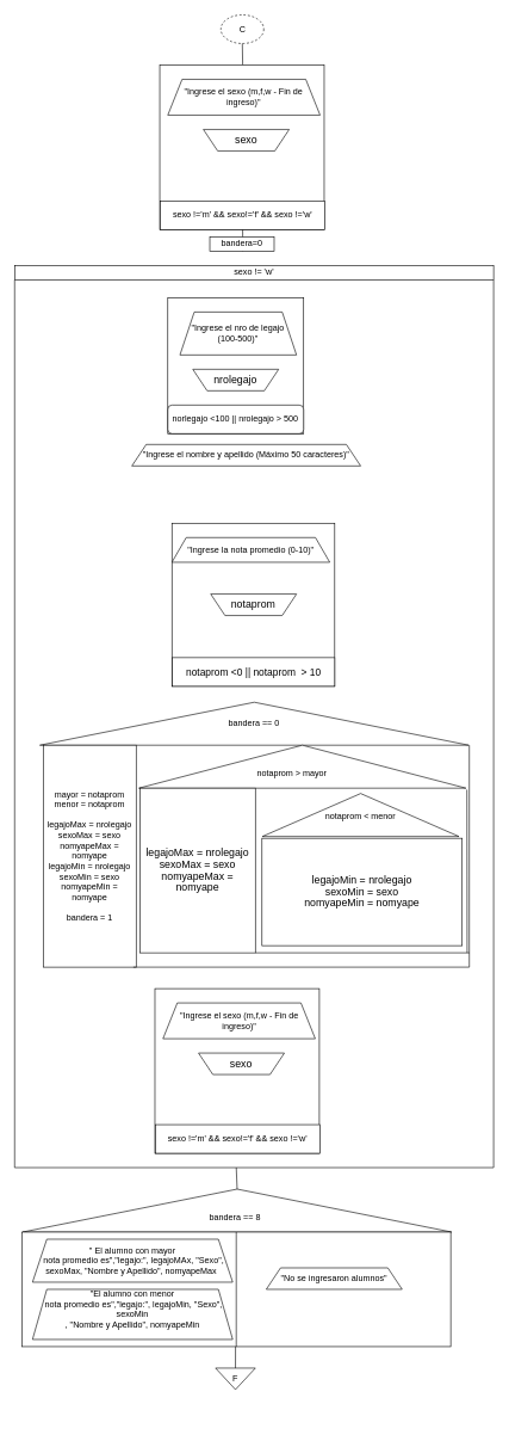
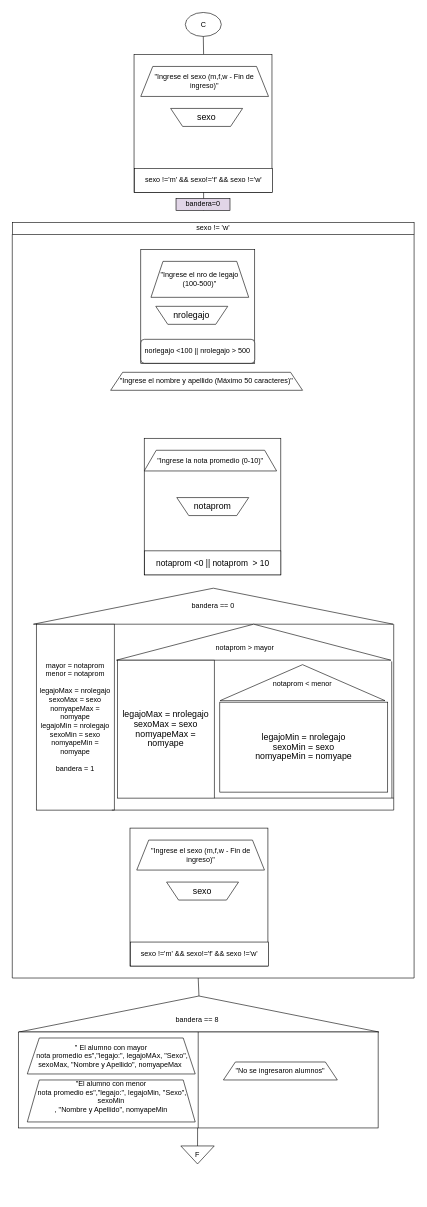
  <mxCell id="0" />
  <mxCell id="1" parent="0" />
- <mxCell id="2" value="&lt;font style=&quot;vertical-align: inherit&quot;&gt;&lt;font style=&quot;vertical-align: inherit&quot;&gt;C&lt;/font&gt;&lt;/font&gt;" style="ellipse;whiteSpace=wrap;html=1;dashed=1;" vertex="1" parent="1"><mxGeometry x="308.5" width="60" height="40" as="geometry" y="20" /></mxCell>
+ <mxCell id="2" value="&lt;font style=&quot;vertical-align: inherit&quot;&gt;&lt;font style=&quot;vertical-align: inherit&quot;&gt;C&lt;/font&gt;&lt;/font&gt;" style="ellipse;whiteSpace=wrap;html=1;" vertex="1" parent="1"><mxGeometry x="308.5" width="60" height="40" as="geometry" y="20" /></mxCell>
  <mxCell id="3" value="" style="whiteSpace=wrap;html=1;aspect=fixed;" vertex="1" parent="1"><mxGeometry x="234.25" y="415" width="190" height="190" as="geometry" /></mxCell>
  <mxCell id="4" value="&lt;font style=&quot;vertical-align: inherit&quot;&gt;&lt;font style=&quot;vertical-align: inherit&quot;&gt;norlegajo &amp;lt;100 || nrolegajo &amp;gt; 500&lt;/font&gt;&lt;/font&gt;" style="whiteSpace=wrap;html=1;rounded=1;" vertex="1" parent="1"><mxGeometry x="234.25" y="565" width="190" height="40" as="geometry" /></mxCell>
  <mxCell id="5" value="&lt;font style=&quot;vertical-align: inherit&quot;&gt;&lt;font style=&quot;vertical-align: inherit&quot;&gt;&quot;Ingrese el nro de legajo (100-500)&quot;&lt;/font&gt;&lt;/font&gt;" style="shape=trapezoid;perimeter=trapezoidPerimeter;whiteSpace=wrap;html=1;fixedSize=1;" vertex="1" parent="1"><mxGeometry x="251.25" y="435" width="163" height="60" as="geometry" /></mxCell>
- <mxCell id="6" value="&lt;span style=&quot;font-size: 11.0pt ; line-height: 107% ; font-family: &amp;#34;calibri&amp;#34; , sans-serif&quot;&gt;&lt;font style=&quot;vertical-align: inherit&quot;&gt;&lt;font style=&quot;vertical-align: inherit&quot;&gt;nrolegajo&lt;/font&gt;&lt;/font&gt;&lt;/span&gt;" style="shape=trapezoid;perimeter=trapezoidPerimeter;whiteSpace=wrap;html=1;fixedSize=1;direction=west;" vertex="1" parent="1"><mxGeometry x="269.25" y="515" width="120" height="30" as="geometry" /></mxCell>
+ <mxCell id="6" value="&lt;span style=&quot;font-size: 11.0pt ; line-height: 107% ; font-family: &amp;#34;calibri&amp;#34; , sans-serif&quot;&gt;&lt;font style=&quot;vertical-align: inherit&quot;&gt;&lt;font style=&quot;vertical-align: inherit&quot;&gt;nrolegajo&lt;/font&gt;&lt;/font&gt;&lt;/span&gt;" style="shape=trapezoid;perimeter=trapezoidPerimeter;whiteSpace=wrap;html=1;fixedSize=1;direction=west;" vertex="1" parent="1"><mxGeometry x="259.25" y="510" width="120" height="30" as="geometry" /></mxCell>
  <mxCell id="7" value="" style="endArrow=none;html=1;entryX=0.5;entryY=1;entryDx=0;entryDy=0;" edge="1" parent="1" target="2"><mxGeometry width="50" height="50" relative="1" as="geometry"><mxPoint x="339" y="90" as="sourcePoint" /><mxPoint x="370" y="220" as="targetPoint" /></mxGeometry></mxCell>
  <mxCell id="8" value="" style="whiteSpace=wrap;html=1;aspect=fixed;" vertex="1" parent="1"><mxGeometry x="223" y="90" width="230" height="230" as="geometry" /></mxCell>
  <mxCell id="9" value="sexo !='m' &amp;amp;&amp;amp; sexo!='f' &amp;amp;&amp;amp; sexo !='w'" style="rounded=0;whiteSpace=wrap;html=1;" vertex="1" parent="1"><mxGeometry x="224" y="280" width="230" height="40" as="geometry" /></mxCell>
  <mxCell id="10" value="&lt;font style=&quot;vertical-align: inherit&quot;&gt;&lt;font style=&quot;vertical-align: inherit&quot;&gt;&quot;Ingrese el sexo (m,f,w - Fin de ingreso)&quot;&lt;/font&gt;&lt;/font&gt;" style="shape=trapezoid;perimeter=trapezoidPerimeter;whiteSpace=wrap;html=1;fixedSize=1;" vertex="1" parent="1"><mxGeometry x="234.25" y="110" width="213" height="50" as="geometry" /></mxCell>
  <mxCell id="11" value="&lt;span style=&quot;font-size: 11.0pt ; line-height: 107% ; font-family: &amp;#34;calibri&amp;#34; , sans-serif&quot;&gt;&lt;font style=&quot;vertical-align: inherit&quot;&gt;&lt;font style=&quot;vertical-align: inherit&quot;&gt;sexo&lt;/font&gt;&lt;/font&gt;&lt;/span&gt;" style="shape=trapezoid;perimeter=trapezoidPerimeter;whiteSpace=wrap;html=1;fixedSize=1;direction=west;" vertex="1" parent="1"><mxGeometry x="284" y="180" width="120" height="30" as="geometry" /></mxCell>
  <mxCell id="12" value="&lt;font style=&quot;vertical-align: inherit&quot;&gt;&lt;font style=&quot;vertical-align: inherit&quot;&gt;&quot;Ingrese el nombre y apellido (Máximo 50 caracteres)&quot;&lt;/font&gt;&lt;/font&gt;" style="shape=trapezoid;perimeter=trapezoidPerimeter;whiteSpace=wrap;html=1;fixedSize=1;" vertex="1" parent="1"><mxGeometry x="184" y="620" width="320" height="30" as="geometry" /></mxCell>
  <mxCell id="13" value="" style="endArrow=none;html=1;entryX=0.5;entryY=1;entryDx=0;entryDy=0;" edge="1" parent="1" target="9"><mxGeometry width="50" height="50" relative="1" as="geometry"><mxPoint x="339" y="350" as="sourcePoint" /><mxPoint x="370" y="640" as="targetPoint" /></mxGeometry></mxCell>
  <mxCell id="14" value="" style="whiteSpace=wrap;html=1;aspect=fixed;" vertex="1" parent="1"><mxGeometry x="240" y="730" width="227.75" height="227.75" as="geometry" /></mxCell>
  <mxCell id="15" value="&lt;font style=&quot;vertical-align: inherit ; font-size: 14px&quot;&gt;&lt;font style=&quot;vertical-align: inherit ; font-size: 14px&quot;&gt;&lt;span style=&quot;line-height: 107% ; font-family: &amp;#34;calibri&amp;#34; , sans-serif&quot;&gt;notaprom&lt;/span&gt;&amp;nbsp;&amp;lt;0 ||&amp;nbsp;&lt;span style=&quot;line-height: 107% ; font-family: &amp;#34;calibri&amp;#34; , sans-serif&quot;&gt;notaprom&amp;nbsp;&lt;/span&gt;&amp;nbsp;&amp;gt; 10&lt;/font&gt;&lt;/font&gt;" style="rounded=0;whiteSpace=wrap;html=1;" vertex="1" parent="1"><mxGeometry x="240.75" y="917.75" width="227" height="40" as="geometry" /></mxCell>
  <mxCell id="16" value="&lt;font style=&quot;vertical-align: inherit&quot;&gt;&lt;font style=&quot;vertical-align: inherit&quot;&gt;&quot;Ingrese la nota promedio (0-10)&quot;&lt;/font&gt;&lt;/font&gt;" style="shape=trapezoid;perimeter=trapezoidPerimeter;whiteSpace=wrap;html=1;fixedSize=1;" vertex="1" parent="1"><mxGeometry x="240" y="750" width="220.75" height="34.5" as="geometry" /></mxCell>
  <mxCell id="17" value="&lt;span style=&quot;font-size: 11.0pt ; line-height: 107% ; font-family: &amp;#34;calibri&amp;#34; , sans-serif&quot;&gt;notaprom&lt;/span&gt;" style="shape=trapezoid;perimeter=trapezoidPerimeter;whiteSpace=wrap;html=1;fixedSize=1;direction=west;" vertex="1" parent="1"><mxGeometry x="294.25" y="828.88" width="120" height="30" as="geometry" /></mxCell>
  <mxCell id="18" value="sexo != 'w'" style="rounded=0;whiteSpace=wrap;html=1;" vertex="1" parent="1"><mxGeometry x="20" y="370" width="670" height="20" as="geometry" /></mxCell>
  <mxCell id="19" value="" style="triangle;whiteSpace=wrap;html=1;rotation=-90;" vertex="1" parent="1"><mxGeometry x="325.25" y="710" width="60" height="600" as="geometry" /></mxCell>
- <mxCell id="20" value="bandera=0" style="rounded=0;whiteSpace=wrap;html=1;" vertex="1" parent="1"><mxGeometry x="293" y="330" width="90" height="20" as="geometry" /></mxCell>
+ <mxCell id="20" value="bandera=0" style="rounded=0;whiteSpace=wrap;html=1;fillColor=#e1d5e7;" vertex="1" parent="1"><mxGeometry x="293" y="330" width="90" height="20" as="geometry" /></mxCell>
  <mxCell id="21" value="bandera == 0" style="text;html=1;strokeColor=none;fillColor=none;align=center;verticalAlign=middle;whiteSpace=wrap;rounded=0;" vertex="1" parent="1"><mxGeometry x="297.25" y="1000" width="116" height="20" as="geometry" /></mxCell>
  <mxCell id="22" value="mayor = notaprom&lt;br&gt;menor = notaprom&lt;br&gt;&lt;font style=&quot;font-size: 12px&quot;&gt;&lt;span style=&quot;font-family: &amp;#34;calibri&amp;#34; , sans-serif&quot;&gt;&lt;br&gt;legajoMax = nrolegajo&lt;/span&gt;&lt;br style=&quot;font-family: &amp;#34;calibri&amp;#34; , sans-serif&quot;&gt;&lt;span style=&quot;font-family: &amp;#34;calibri&amp;#34; , sans-serif&quot;&gt;sexoMax = sexo&lt;/span&gt;&lt;br style=&quot;font-family: &amp;#34;calibri&amp;#34; , sans-serif&quot;&gt;&lt;span style=&quot;font-family: &amp;#34;calibri&amp;#34; , sans-serif&quot;&gt;nomyapeMax = nomyape&lt;/span&gt;&lt;/font&gt;&lt;br&gt;&lt;font style=&quot;font-size: 12px&quot;&gt;&lt;span style=&quot;font-family: &amp;#34;calibri&amp;#34; , sans-serif&quot;&gt;legajoMin = nrolegajo&lt;/span&gt;&lt;br style=&quot;font-family: &amp;#34;calibri&amp;#34; , sans-serif&quot;&gt;&lt;span style=&quot;font-family: &amp;#34;calibri&amp;#34; , sans-serif&quot;&gt;sexoMin = sexo&lt;/span&gt;&lt;br style=&quot;font-family: &amp;#34;calibri&amp;#34; , sans-serif&quot;&gt;&lt;span style=&quot;font-family: &amp;#34;calibri&amp;#34; , sans-serif&quot;&gt;nomyapeMin = nomyape&lt;/span&gt;&lt;/font&gt;&lt;br&gt;&lt;br&gt;bandera = 1" style="rounded=0;whiteSpace=wrap;html=1;" vertex="1" parent="1"><mxGeometry x="60" y="1040" width="130" height="310" as="geometry" /></mxCell>
  <mxCell id="23" value="" style="triangle;whiteSpace=wrap;html=1;rotation=-90;" vertex="1" parent="1"><mxGeometry x="392.5" y="841.25" width="60" height="457.5" as="geometry" /></mxCell>
  <mxCell id="24" value="notaprom &amp;gt; mayor" style="text;html=1;strokeColor=none;fillColor=none;align=center;verticalAlign=middle;whiteSpace=wrap;rounded=0;" vertex="1" parent="1"><mxGeometry x="350" y="1070" width="116" height="20" as="geometry" /></mxCell>
  <mxCell id="25" value="&lt;span lang=&quot;EN-US&quot; style=&quot;font-size: 11.0pt ; line-height: 107% ; font-family: &amp;#34;calibri&amp;#34; , sans-serif&quot;&gt;legajoMax = nrolegajo&lt;br&gt;sexoMax = sexo&lt;br&gt;nomyapeMax = nomyape&lt;br&gt;&lt;/span&gt;" style="rounded=0;whiteSpace=wrap;html=1;" vertex="1" parent="1"><mxGeometry x="195.25" y="1100" width="161.5" height="230" as="geometry" /></mxCell>
  <mxCell id="26" value="" style="triangle;whiteSpace=wrap;html=1;rotation=-90;" vertex="1" parent="1"><mxGeometry x="474" y="1000" width="60" height="275" as="geometry" /></mxCell>
  <mxCell id="27" value="notaprom &amp;lt; menor" style="text;html=1;strokeColor=none;fillColor=none;align=center;verticalAlign=middle;whiteSpace=wrap;rounded=0;" vertex="1" parent="1"><mxGeometry x="446" y="1130" width="116" height="20" as="geometry" /></mxCell>
  <mxCell id="28" value="&lt;span lang=&quot;EN-US&quot; style=&quot;font-size: 11.0pt ; line-height: 107% ; font-family: &amp;#34;calibri&amp;#34; , sans-serif&quot;&gt;legajoMin = nrolegajo&lt;br&gt;sexoMin = sexo&lt;br&gt;nomyapeMin = nomyape&lt;br&gt;&lt;/span&gt;" style="rounded=0;whiteSpace=wrap;html=1;" vertex="1" parent="1"><mxGeometry x="366" y="1170" width="280" height="150" as="geometry" /></mxCell>
  <mxCell id="29" value="" style="endArrow=none;html=1;entryX=-0.033;entryY=1.003;entryDx=0;entryDy=0;entryPerimeter=0;" edge="1" parent="1" target="23"><mxGeometry width="50" height="50" relative="1" as="geometry"><mxPoint x="653" y="1330" as="sourcePoint" /><mxPoint x="496" y="1110" as="targetPoint" /></mxGeometry></mxCell>
  <mxCell id="30" value="" style="endArrow=none;html=1;exitX=1;exitY=1;exitDx=0;exitDy=0;" edge="1" parent="1" source="25"><mxGeometry width="50" height="50" relative="1" as="geometry"><mxPoint x="663" y="1340" as="sourcePoint" /><mxPoint x="656" y="1330" as="targetPoint" /></mxGeometry></mxCell>
  <mxCell id="31" value="" style="endArrow=none;html=1;" edge="1" parent="1"><mxGeometry width="50" height="50" relative="1" as="geometry"><mxPoint x="186" y="1350" as="sourcePoint" /><mxPoint x="656" y="1350" as="targetPoint" /></mxGeometry></mxCell>
  <mxCell id="32" value="" style="endArrow=none;html=1;" edge="1" parent="1"><mxGeometry width="50" height="50" relative="1" as="geometry"><mxPoint x="656" y="1350" as="sourcePoint" /><mxPoint x="656" y="1040" as="targetPoint" /></mxGeometry></mxCell>
  <mxCell id="33" value="" style="endArrow=none;html=1;entryX=0;entryY=1;entryDx=0;entryDy=0;" edge="1" parent="1" target="18"><mxGeometry width="50" height="50" relative="1" as="geometry"><mxPoint x="20" y="1630" as="sourcePoint" /><mxPoint x="380" y="440" as="targetPoint" /></mxGeometry></mxCell>
  <mxCell id="34" value="" style="endArrow=none;html=1;entryX=0;entryY=1;entryDx=0;entryDy=0;" edge="1" parent="1"><mxGeometry width="50" height="50" relative="1" as="geometry"><mxPoint x="690" y="1630" as="sourcePoint" /><mxPoint x="690" y="390" as="targetPoint" /></mxGeometry></mxCell>
  <mxCell id="35" value="" style="whiteSpace=wrap;html=1;aspect=fixed;" vertex="1" parent="1"><mxGeometry x="216.25" y="1380" width="230" height="230" as="geometry" /></mxCell>
  <mxCell id="36" value="sexo !='m' &amp;amp;&amp;amp; sexo!='f' &amp;amp;&amp;amp; sexo !='w'" style="rounded=0;whiteSpace=wrap;html=1;" vertex="1" parent="1"><mxGeometry x="217.25" y="1570" width="230" height="40" as="geometry" /></mxCell>
  <mxCell id="37" value="&lt;font style=&quot;vertical-align: inherit&quot;&gt;&lt;font style=&quot;vertical-align: inherit&quot;&gt;&quot;Ingrese el sexo (m,f,w - Fin de ingreso)&quot;&lt;/font&gt;&lt;/font&gt;" style="shape=trapezoid;perimeter=trapezoidPerimeter;whiteSpace=wrap;html=1;fixedSize=1;" vertex="1" parent="1"><mxGeometry x="227.5" y="1400" width="213" height="50" as="geometry" /></mxCell>
  <mxCell id="38" value="&lt;span style=&quot;font-size: 11.0pt ; line-height: 107% ; font-family: &amp;#34;calibri&amp;#34; , sans-serif&quot;&gt;&lt;font style=&quot;vertical-align: inherit&quot;&gt;&lt;font style=&quot;vertical-align: inherit&quot;&gt;sexo&lt;/font&gt;&lt;/font&gt;&lt;/span&gt;" style="shape=trapezoid;perimeter=trapezoidPerimeter;whiteSpace=wrap;html=1;fixedSize=1;direction=west;" vertex="1" parent="1"><mxGeometry x="277.25" y="1470" width="120" height="30" as="geometry" /></mxCell>
  <mxCell id="39" value="" style="endArrow=none;html=1;" edge="1" parent="1"><mxGeometry width="50" height="50" relative="1" as="geometry"><mxPoint x="20" y="1630" as="sourcePoint" /><mxPoint x="690" y="1630" as="targetPoint" /></mxGeometry></mxCell>
  <mxCell id="40" value="" style="triangle;whiteSpace=wrap;html=1;rotation=-90;" vertex="1" parent="1"><mxGeometry x="301.25" y="1390" width="60" height="600" as="geometry" /></mxCell>
  <mxCell id="41" value="bandera == 8" style="text;html=1;strokeColor=none;fillColor=none;align=center;verticalAlign=middle;whiteSpace=wrap;rounded=0;" vertex="1" parent="1"><mxGeometry x="277.25" y="1690" width="102.75" height="20" as="geometry" /></mxCell>
  <mxCell id="42" value="" style="endArrow=none;html=1;exitX=1;exitY=0.5;exitDx=0;exitDy=0;" edge="1" parent="1" source="40"><mxGeometry width="50" height="50" relative="1" as="geometry"><mxPoint x="330" y="1830" as="sourcePoint" /><mxPoint x="330" y="1630" as="targetPoint" /></mxGeometry></mxCell>
  <mxCell id="43" value="" style="rounded=0;whiteSpace=wrap;html=1;" vertex="1" parent="1"><mxGeometry x="30" y="1720" width="600" height="160" as="geometry" /></mxCell>
  <mxCell id="44" value="" style="endArrow=none;html=1;exitX=0.5;exitY=1;exitDx=0;exitDy=0;entryX=0.5;entryY=0;entryDx=0;entryDy=0;" edge="1" parent="1" source="43" target="43"><mxGeometry width="50" height="50" relative="1" as="geometry"><mxPoint x="330" y="1730" as="sourcePoint" /><mxPoint x="380" y="1680" as="targetPoint" /></mxGeometry></mxCell>
  <mxCell id="45" value="&quot; El alumno con mayor&lt;span style=&quot;color: rgba(0 , 0 , 0 , 0) ; font-family: monospace ; font-size: 0px&quot;&gt;%3CmxGraphModel%3E%3Croot%3E%3CmxCell%20id%3D%220%22%2F%3E%3CmxCell%20id%3D%221%22%20parent%3D%220%22%2F%3E%3CmxCell%20id%3D%222%22%20value%3D%22%22%20style%3D%22triangle%3BwhiteSpace%3Dwrap%3Bhtml%3D1%3Brotation%3D-90%3B%22%20vertex%3D%221%22%20parent%3D%221%22%3E%3CmxGeometry%20x%3D%22385.25%22%20y%3D%22690%22%20width%3D%2260%22%20height%3D%22600%22%20as%3D%22geometry%22%2F%3E%3C%2FmxCell%3E%3C%2Froot%3E%3C%2FmxGraphModel%3E&lt;/span&gt;&lt;br&gt;&amp;nbsp;nota promedio es&quot;,&quot;legajo:&quot;, legajoMAx, &quot;Sexo&quot;, sexoMax, &quot;Nombre y Apellido&quot;, nomyapeMax&amp;nbsp;" style="shape=trapezoid;perimeter=trapezoidPerimeter;whiteSpace=wrap;html=1;fixedSize=1;align=center;" vertex="1" parent="1"><mxGeometry x="45" y="1730" width="280" height="60" as="geometry" /></mxCell>
  <mxCell id="46" value="&quot;El alumno con menor&lt;span style=&quot;color: rgba(0 , 0 , 0 , 0) ; font-family: monospace ; font-size: 0px&quot;&gt;%3CmxGraphModel%3E%3Croot%3E%3CmxCell%20id%3D%220%22%2F%3E%3CmxCell%20id%3D%221%22%20parent%3D%220%22%2F%3E%3CmxCell%20id%3D%222%22%20value%3D%22%22%20style%3D%22triangle%3BwhiteSpace%3Dwrap%3Bhtml%3D1%3Brotation%3D-90%3B%22%20vertex%3D%221%22%20parent%3D%221%22%3E%3CmxGeometry%20x%3D%22385.25%22%20y%3D%22690%22%20width%3D%2260%22%20height%3D%22600%22%20as%3D%22geometry%22%2F%3E%3C%2FmxCell%3E%3C%2Froot%3E%3C%2FmxGraphModel%3E&lt;/span&gt;&lt;br&gt;&amp;nbsp;nota promedio es&quot;,&quot;legajo:&quot;, legajoMin, &quot;Sexo&quot;, sexoMin&lt;br&gt;, &quot;Nombre y Apellido&quot;, nomyapeMin&lt;br&gt;&amp;nbsp;" style="shape=trapezoid;perimeter=trapezoidPerimeter;whiteSpace=wrap;html=1;fixedSize=1;" vertex="1" parent="1"><mxGeometry x="45" y="1800" width="280" height="70" as="geometry" /></mxCell>
  <mxCell id="47" value="&quot;No se ingresaron alumnos&quot;" style="shape=trapezoid;perimeter=trapezoidPerimeter;whiteSpace=wrap;html=1;fixedSize=1;align=center;" vertex="1" parent="1"><mxGeometry x="372" y="1770" width="190" height="30" as="geometry" /></mxCell>
  <mxCell id="48" value="F" style="triangle;whiteSpace=wrap;html=1;direction=south;" vertex="1" parent="1"><mxGeometry x="301" y="1910" width="55.75" height="30" as="geometry" /></mxCell>
  <mxCell id="49" value="" style="endArrow=none;html=1;exitX=0;exitY=0.5;exitDx=0;exitDy=0;" edge="1" parent="1" source="48"><mxGeometry width="50" height="50" relative="1" as="geometry"><mxPoint x="330" y="1820" as="sourcePoint" /><mxPoint x="329" y="1880" as="targetPoint" /></mxGeometry></mxCell>
